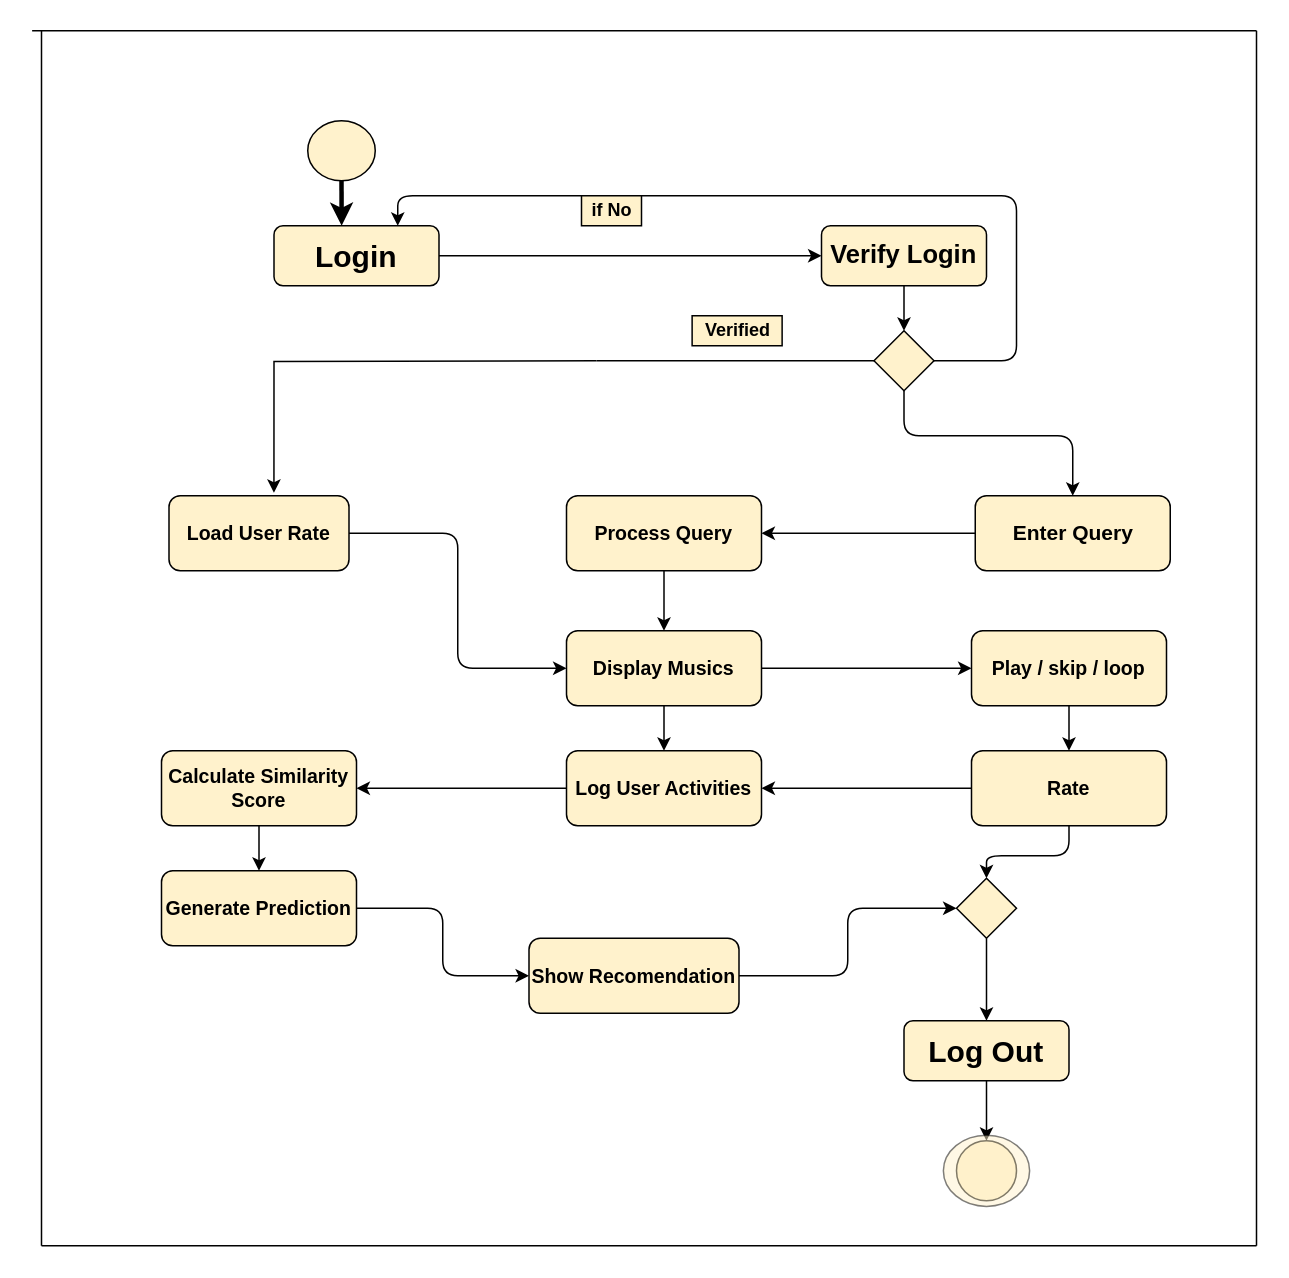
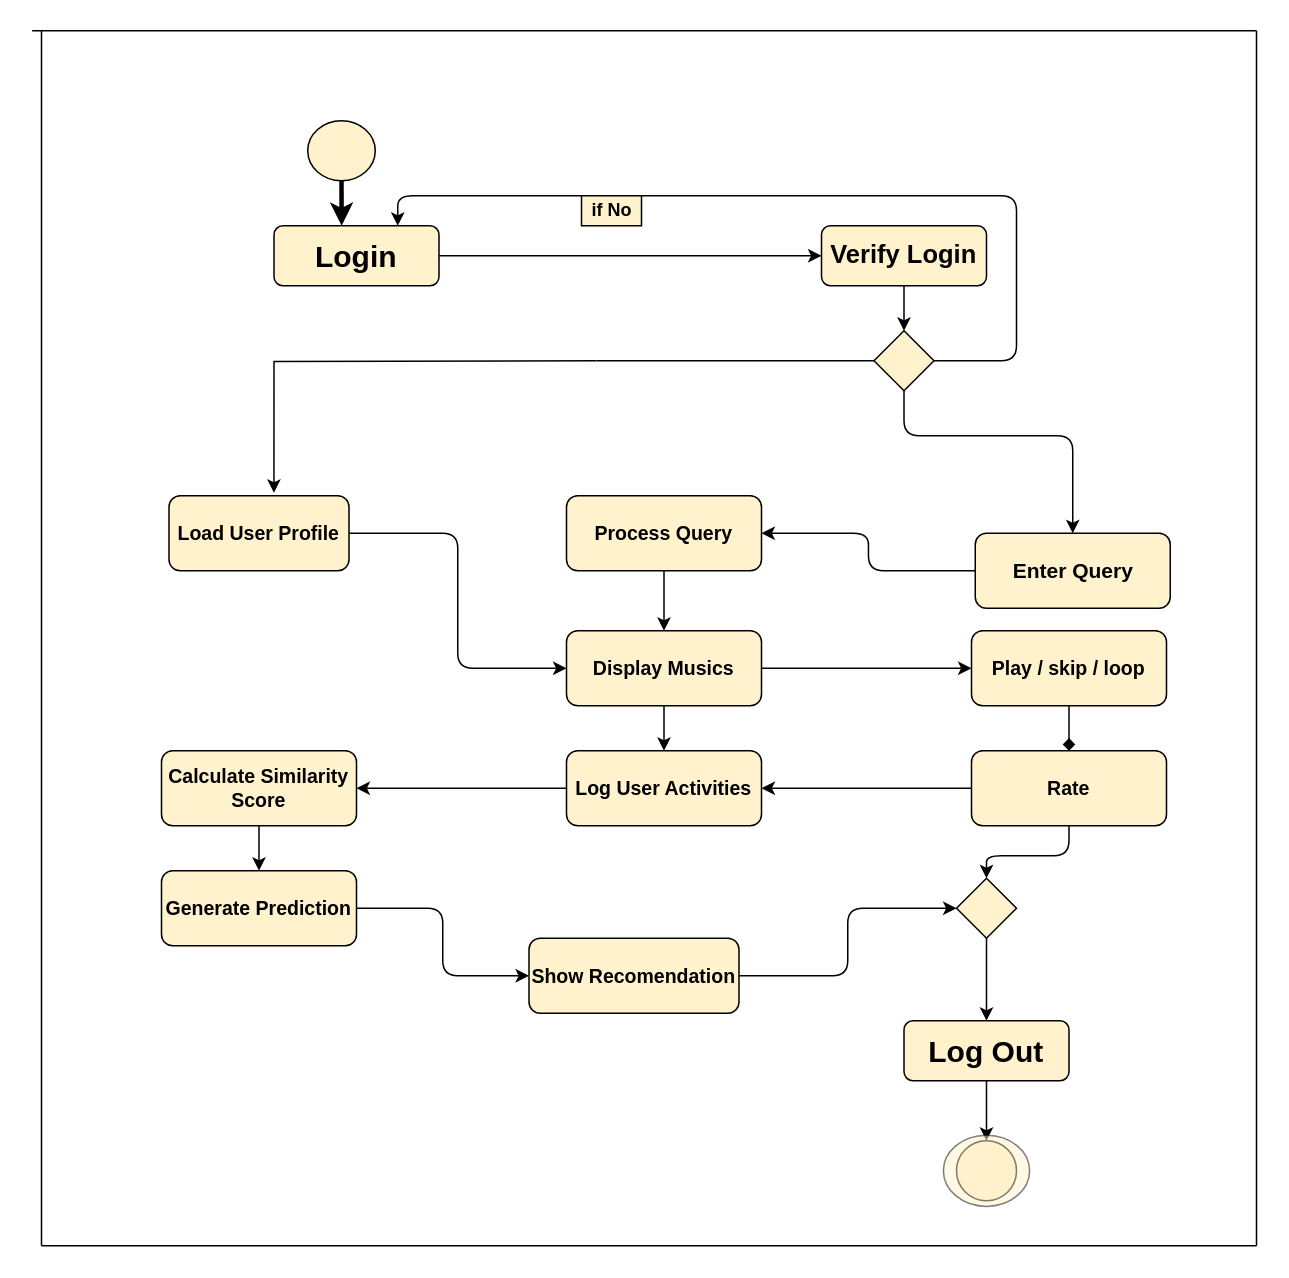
  <mxCell id="0" />
  <mxCell id="1" parent="0" />
  <mxCell id="2" value="" style="endArrow=none;startArrow=none;html=1;rounded=0;endFill=0;startFill=0;fontStyle=1;fillColor=#fff2cc;strokeColor=#000000;" parent="1" edge="1"><mxGeometry width="50" height="50" relative="1" as="geometry"><mxPoint x="27" y="830" as="sourcePoint" /><mxPoint x="27" y="20" as="targetPoint" /></mxGeometry></mxCell>
  <mxCell id="3" value="" style="endArrow=none;startArrow=none;html=1;rounded=0;endFill=0;startFill=0;fontStyle=1;fillColor=#fff2cc;strokeColor=#000000;" parent="1" edge="1"><mxGeometry width="50" height="50" relative="1" as="geometry"><mxPoint x="837" y="20" as="sourcePoint" /><mxPoint x="20.75" y="20" as="targetPoint" /></mxGeometry></mxCell>
  <mxCell id="4" value="" style="ellipse;whiteSpace=wrap;html=1;fontStyle=1;fillColor=#fff2cc;strokeColor=#000000;" parent="1" vertex="1"><mxGeometry x="204.5" y="80" width="45" height="40" as="geometry" /></mxCell>
  <mxCell id="5" value="&lt;font style=&quot;font-size: 20px&quot;&gt;Login&lt;/font&gt;" style="rounded=1;whiteSpace=wrap;html=1;fontStyle=1;fillColor=#fff2cc;strokeColor=#000000;" parent="1" vertex="1"><mxGeometry x="182" y="150" width="110" height="40" as="geometry" /></mxCell>
  <mxCell id="6" value="" style="endArrow=classic;startArrow=none;html=1;rounded=0;startFill=0;entryX=0.41;entryY=-0.001;entryDx=0;entryDy=0;entryPerimeter=0;endFill=1;strokeWidth=3;fontStyle=1;exitX=0.5;exitY=1;exitDx=0;exitDy=0;fillColor=#fff2cc;strokeColor=#000000;" parent="1" source="4" target="5" edge="1"><mxGeometry width="50" height="50" relative="1" as="geometry"><mxPoint x="322" y="120" as="sourcePoint" /><mxPoint x="322" y="150" as="targetPoint" /></mxGeometry></mxCell>
  <mxCell id="7" value="" style="endArrow=classic;startArrow=none;html=1;rounded=0;startFill=0;endFill=1;strokeWidth=1;exitX=1;exitY=0.5;exitDx=0;exitDy=0;entryX=0;entryY=0.5;entryDx=0;entryDy=0;fontStyle=1;fillColor=#fff2cc;strokeColor=#000000;" parent="1" source="5" target="9" edge="1"><mxGeometry width="50" height="50" relative="1" as="geometry"><mxPoint x="322.16" y="230" as="sourcePoint" /><mxPoint x="321.85" y="248.88" as="targetPoint" /></mxGeometry></mxCell>
  <mxCell id="8" value="" style="edgeStyle=orthogonalEdgeStyle;curved=0;rounded=1;orthogonalLoop=1;jettySize=auto;html=1;fontStyle=1;fillColor=#fff2cc;strokeColor=#000000;" parent="1" source="9" target="14" edge="1"><mxGeometry relative="1" as="geometry" /></mxCell>
  <mxCell id="9" value="&lt;font style=&quot;font-size: 17px&quot;&gt;Verify Login&lt;/font&gt;" style="rounded=1;whiteSpace=wrap;html=1;fontStyle=1;fillColor=#fff2cc;strokeColor=#000000;" parent="1" vertex="1"><mxGeometry x="547" y="150" width="110" height="40" as="geometry" /></mxCell>
  <mxCell id="10" style="edgeStyle=orthogonalEdgeStyle;rounded=0;orthogonalLoop=1;jettySize=auto;html=1;fontStyle=1;fillColor=#fff2cc;strokeColor=#000000;entryX=0.583;entryY=-0.04;entryDx=0;entryDy=0;entryPerimeter=0;" parent="1" target="20" edge="1"><mxGeometry relative="1" as="geometry"><mxPoint x="192" y="290" as="targetPoint" /><mxPoint x="397" y="240" as="sourcePoint" /></mxGeometry></mxCell>
  <mxCell id="11" style="edgeStyle=orthogonalEdgeStyle;curved=0;rounded=1;orthogonalLoop=1;jettySize=auto;html=1;fontStyle=1;endArrow=none;endFill=0;fillColor=#fff2cc;strokeColor=#000000;" parent="1" source="14" edge="1"><mxGeometry relative="1" as="geometry"><mxPoint x="397" y="240" as="targetPoint" /></mxGeometry></mxCell>
  <mxCell id="12" style="edgeStyle=orthogonalEdgeStyle;curved=0;rounded=1;orthogonalLoop=1;jettySize=auto;html=1;entryX=0.75;entryY=0;entryDx=0;entryDy=0;fontStyle=1;fillColor=#fff2cc;strokeColor=#000000;" parent="1" source="14" target="5" edge="1"><mxGeometry relative="1" as="geometry"><Array as="points"><mxPoint x="677" y="240" /><mxPoint x="677" y="130" /><mxPoint x="264" y="130" /></Array></mxGeometry></mxCell>
  <mxCell id="13" style="edgeStyle=orthogonalEdgeStyle;curved=0;rounded=1;orthogonalLoop=1;jettySize=auto;html=1;entryX=0.5;entryY=0;entryDx=0;entryDy=0;fillColor=#fff2cc;strokeColor=#000000;" parent="1" source="14" target="24" edge="1"><mxGeometry relative="1" as="geometry"><Array as="points"><mxPoint x="602" y="290" /><mxPoint x="715" y="290" /></Array></mxGeometry></mxCell>
  <mxCell id="14" value="" style="rhombus;whiteSpace=wrap;html=1;rounded=0;fontStyle=1;fillColor=#fff2cc;strokeColor=#000000;" parent="1" vertex="1"><mxGeometry x="582" y="220" width="40" height="40" as="geometry" /></mxCell>
- <mxCell id="15" value="Verified" style="text;html=1;align=center;verticalAlign=middle;resizable=0;points=[];autosize=1;fontStyle=1;fillColor=#fff2cc;strokeColor=#000000;" parent="1" vertex="1"><mxGeometry x="460.75" y="210" width="60" height="20" as="geometry" /></mxCell>
  <mxCell id="16" value="if No" style="text;html=1;align=center;verticalAlign=middle;resizable=0;points=[];autosize=1;fontStyle=1;fillColor=#fff2cc;strokeColor=#000000;" parent="1" vertex="1"><mxGeometry x="387" y="130" width="40" height="20" as="geometry" /></mxCell>
  <mxCell id="17" style="edgeStyle=orthogonalEdgeStyle;curved=0;rounded=1;orthogonalLoop=1;jettySize=auto;html=1;entryX=0.5;entryY=0;entryDx=0;entryDy=0;endArrow=classic;endFill=1;fontStyle=1;fillColor=#fff2cc;strokeColor=#000000;" parent="1" source="18" target="26" edge="1"><mxGeometry relative="1" as="geometry" /></mxCell>
  <mxCell id="18" value="" style="rhombus;whiteSpace=wrap;html=1;rounded=0;fontStyle=1;fillColor=#fff2cc;strokeColor=#000000;" parent="1" vertex="1"><mxGeometry x="637" y="585" width="40" height="40" as="geometry" /></mxCell>
  <mxCell id="19" style="edgeStyle=orthogonalEdgeStyle;curved=0;rounded=1;orthogonalLoop=1;jettySize=auto;html=1;entryX=0;entryY=0.5;entryDx=0;entryDy=0;fillColor=#fff2cc;strokeColor=#000000;" parent="1" source="20" target="33" edge="1"><mxGeometry relative="1" as="geometry" /></mxCell>
- <mxCell id="20" value="&lt;font style=&quot;font-size: 13px&quot;&gt;Load User Rate&lt;/font&gt;" style="rounded=1;whiteSpace=wrap;html=1;fontStyle=1;fillColor=#fff2cc;strokeColor=#000000;" parent="1" vertex="1"><mxGeometry x="112" y="330" width="120" height="50" as="geometry" /></mxCell>
+ <mxCell id="20" value="&lt;font style=&quot;font-size: 13px&quot;&gt;Load User Profile&lt;/font&gt;" style="rounded=1;whiteSpace=wrap;html=1;fontStyle=1;fillColor=#fff2cc;strokeColor=#000000;" parent="1" vertex="1"><mxGeometry x="112" y="330" width="120" height="50" as="geometry" /></mxCell>
  <mxCell id="21" value="" style="edgeStyle=orthogonalEdgeStyle;curved=0;rounded=1;orthogonalLoop=1;jettySize=auto;html=1;fontStyle=1;fillColor=#fff2cc;strokeColor=#000000;" parent="1" source="22" target="33" edge="1"><mxGeometry relative="1" as="geometry" /></mxCell>
  <mxCell id="22" value="&lt;font style=&quot;font-size: 13px&quot;&gt;Process Query&lt;/font&gt;" style="rounded=1;whiteSpace=wrap;html=1;fontStyle=1;fillColor=#fff2cc;strokeColor=#000000;" parent="1" vertex="1"><mxGeometry x="377" y="330" width="130" height="50" as="geometry" /></mxCell>
  <mxCell id="23" style="edgeStyle=orthogonalEdgeStyle;curved=0;rounded=1;orthogonalLoop=1;jettySize=auto;html=1;entryX=1;entryY=0.5;entryDx=0;entryDy=0;fontStyle=1;fillColor=#fff2cc;strokeColor=#000000;" parent="1" source="24" target="22" edge="1"><mxGeometry relative="1" as="geometry" /></mxCell>
- <mxCell id="24" value="&lt;font style=&quot;font-size: 14px&quot;&gt;Enter Query&lt;/font&gt;" style="rounded=1;whiteSpace=wrap;html=1;fontStyle=1;fillColor=#fff2cc;strokeColor=#000000;" parent="1" vertex="1"><mxGeometry x="649.5" y="330" width="130" height="50" as="geometry" /></mxCell>
+ <mxCell id="24" value="&lt;font style=&quot;font-size: 14px&quot;&gt;Enter Query&lt;/font&gt;" style="rounded=1;whiteSpace=wrap;html=1;fontStyle=1;fillColor=#fff2cc;strokeColor=#000000;" parent="1" vertex="1"><mxGeometry x="649.5" y="355" width="130" height="50" as="geometry" /></mxCell>
  <mxCell id="25" value="" style="edgeStyle=orthogonalEdgeStyle;rounded=0;orthogonalLoop=1;jettySize=auto;html=1;fontStyle=1;fillColor=#fff2cc;strokeColor=#000000;" parent="1" source="26" target="27" edge="1"><mxGeometry relative="1" as="geometry" /></mxCell>
  <mxCell id="26" value="&lt;font style=&quot;font-size: 20px&quot;&gt;Log Out&lt;/font&gt;" style="rounded=1;whiteSpace=wrap;html=1;fontStyle=1;fillColor=#fff2cc;strokeColor=#000000;" parent="1" vertex="1"><mxGeometry x="602" y="680" width="110" height="40" as="geometry" /></mxCell>
  <mxCell id="27" value="" style="ellipse;whiteSpace=wrap;html=1;fontStyle=1;fillColor=#fff2cc;strokeColor=#000000;" parent="1" vertex="1"><mxGeometry x="637" y="760" width="40" height="40" as="geometry" /></mxCell>
  <mxCell id="28" value="" style="ellipse;whiteSpace=wrap;html=1;opacity=50;perimeterSpacing=0;fontStyle=1;fillColor=#fff2cc;strokeColor=#000000;" parent="1" vertex="1"><mxGeometry x="628.25" y="756.25" width="57.5" height="47.5" as="geometry" /></mxCell>
  <mxCell id="29" value="" style="endArrow=none;startArrow=none;html=1;rounded=0;endFill=0;startFill=0;fontStyle=1;fillColor=#fff2cc;strokeColor=#000000;" parent="1" edge="1"><mxGeometry width="50" height="50" relative="1" as="geometry"><mxPoint x="837" y="830" as="sourcePoint" /><mxPoint x="837" y="20" as="targetPoint" /></mxGeometry></mxCell>
  <mxCell id="30" value="" style="endArrow=none;startArrow=none;html=1;rounded=0;endFill=0;startFill=0;fontStyle=1;fillColor=#fff2cc;strokeColor=#000000;" parent="1" edge="1"><mxGeometry width="50" height="50" relative="1" as="geometry"><mxPoint x="837" y="830" as="sourcePoint" /><mxPoint x="27" y="830" as="targetPoint" /></mxGeometry></mxCell>
  <mxCell id="31" value="" style="edgeStyle=orthogonalEdgeStyle;curved=0;rounded=1;orthogonalLoop=1;jettySize=auto;html=1;fontStyle=1;fillColor=#fff2cc;strokeColor=#000000;" parent="1" source="33" target="35" edge="1"><mxGeometry relative="1" as="geometry" /></mxCell>
  <mxCell id="32" style="edgeStyle=orthogonalEdgeStyle;curved=0;rounded=1;orthogonalLoop=1;jettySize=auto;html=1;entryX=0;entryY=0.5;entryDx=0;entryDy=0;endArrow=classic;endFill=1;fontStyle=1;fillColor=#fff2cc;strokeColor=#000000;" parent="1" source="33" target="37" edge="1"><mxGeometry relative="1" as="geometry" /></mxCell>
  <mxCell id="33" value="&lt;font style=&quot;font-size: 13px&quot;&gt;Display Musics&lt;/font&gt;" style="rounded=1;whiteSpace=wrap;html=1;fontStyle=1;fillColor=#fff2cc;strokeColor=#000000;" parent="1" vertex="1"><mxGeometry x="377" y="420" width="130" height="50" as="geometry" /></mxCell>
  <mxCell id="34" style="edgeStyle=orthogonalEdgeStyle;curved=0;rounded=1;orthogonalLoop=1;jettySize=auto;html=1;entryX=1;entryY=0.5;entryDx=0;entryDy=0;endArrow=classic;endFill=1;fontStyle=1;fillColor=#fff2cc;strokeColor=#000000;" parent="1" source="35" target="42" edge="1"><mxGeometry relative="1" as="geometry" /></mxCell>
  <mxCell id="35" value="&lt;font style=&quot;font-size: 13px&quot;&gt;Log User Activities&lt;/font&gt;" style="rounded=1;whiteSpace=wrap;html=1;fontStyle=1;fillColor=#fff2cc;strokeColor=#000000;" parent="1" vertex="1"><mxGeometry x="377" y="500" width="130" height="50" as="geometry" /></mxCell>
- <mxCell id="36" value="" style="edgeStyle=orthogonalEdgeStyle;curved=0;rounded=1;orthogonalLoop=1;jettySize=auto;html=1;endArrow=classic;endFill=1;fontStyle=1;fillColor=#fff2cc;strokeColor=#000000;" parent="1" source="37" target="40" edge="1"><mxGeometry relative="1" as="geometry" /></mxCell>
+ <mxCell id="36" value="" style="edgeStyle=orthogonalEdgeStyle;curved=0;rounded=1;orthogonalLoop=1;jettySize=auto;html=1;endArrow=diamond;endFill=1;fontStyle=1;fillColor=#fff2cc;strokeColor=#000000;" parent="1" source="37" target="40" edge="1"><mxGeometry relative="1" as="geometry" /></mxCell>
  <mxCell id="37" value="&lt;font style=&quot;font-size: 13px&quot;&gt;Play / skip / loop&lt;/font&gt;" style="rounded=1;whiteSpace=wrap;html=1;fontStyle=1;fillColor=#fff2cc;strokeColor=#000000;" parent="1" vertex="1"><mxGeometry x="647" y="420" width="130" height="50" as="geometry" /></mxCell>
  <mxCell id="38" style="edgeStyle=orthogonalEdgeStyle;curved=0;rounded=1;orthogonalLoop=1;jettySize=auto;html=1;entryX=1;entryY=0.5;entryDx=0;entryDy=0;endArrow=classic;endFill=1;fontStyle=1;fillColor=#fff2cc;strokeColor=#000000;" parent="1" source="40" target="35" edge="1"><mxGeometry relative="1" as="geometry" /></mxCell>
  <mxCell id="39" value="" style="edgeStyle=orthogonalEdgeStyle;curved=0;rounded=1;orthogonalLoop=1;jettySize=auto;html=1;endArrow=classic;endFill=1;fontStyle=1;fillColor=#fff2cc;strokeColor=#000000;" parent="1" source="40" target="18" edge="1"><mxGeometry relative="1" as="geometry" /></mxCell>
  <mxCell id="40" value="&lt;font style=&quot;font-size: 13px&quot;&gt;Rate&lt;/font&gt;" style="rounded=1;whiteSpace=wrap;html=1;fontStyle=1;fillColor=#fff2cc;strokeColor=#000000;" parent="1" vertex="1"><mxGeometry x="647" y="500" width="130" height="50" as="geometry" /></mxCell>
  <mxCell id="41" value="" style="edgeStyle=orthogonalEdgeStyle;curved=0;rounded=1;orthogonalLoop=1;jettySize=auto;html=1;endArrow=classic;endFill=1;fontStyle=1;fillColor=#fff2cc;strokeColor=#000000;" parent="1" source="42" target="44" edge="1"><mxGeometry relative="1" as="geometry" /></mxCell>
  <mxCell id="42" value="&lt;span style=&quot;font-size: 13px&quot;&gt;Calculate Similarity Score&lt;/span&gt;" style="rounded=1;whiteSpace=wrap;html=1;fontStyle=1;fillColor=#fff2cc;strokeColor=#000000;" parent="1" vertex="1"><mxGeometry x="107" y="500" width="130" height="50" as="geometry" /></mxCell>
  <mxCell id="43" style="edgeStyle=orthogonalEdgeStyle;curved=0;rounded=1;orthogonalLoop=1;jettySize=auto;html=1;entryX=0;entryY=0.5;entryDx=0;entryDy=0;endArrow=classic;endFill=1;fontStyle=1;fillColor=#fff2cc;strokeColor=#000000;" parent="1" source="44" target="46" edge="1"><mxGeometry relative="1" as="geometry" /></mxCell>
  <mxCell id="44" value="&lt;span style=&quot;font-size: 13px&quot;&gt;Generate Prediction&lt;/span&gt;" style="rounded=1;whiteSpace=wrap;html=1;fontStyle=1;fillColor=#fff2cc;strokeColor=#000000;" parent="1" vertex="1"><mxGeometry x="107" y="580" width="130" height="50" as="geometry" /></mxCell>
  <mxCell id="45" style="edgeStyle=orthogonalEdgeStyle;curved=0;rounded=1;orthogonalLoop=1;jettySize=auto;html=1;endArrow=classic;endFill=1;fontStyle=1;fillColor=#fff2cc;strokeColor=#000000;" parent="1" source="46" target="18" edge="1"><mxGeometry relative="1" as="geometry" /></mxCell>
  <mxCell id="46" value="&lt;span style=&quot;font-size: 13px&quot;&gt;Show Recomendation&lt;/span&gt;" style="rounded=1;whiteSpace=wrap;html=1;fontStyle=1;fillColor=#fff2cc;strokeColor=#000000;" parent="1" vertex="1"><mxGeometry x="352" y="625" width="140" height="50" as="geometry" /></mxCell>
